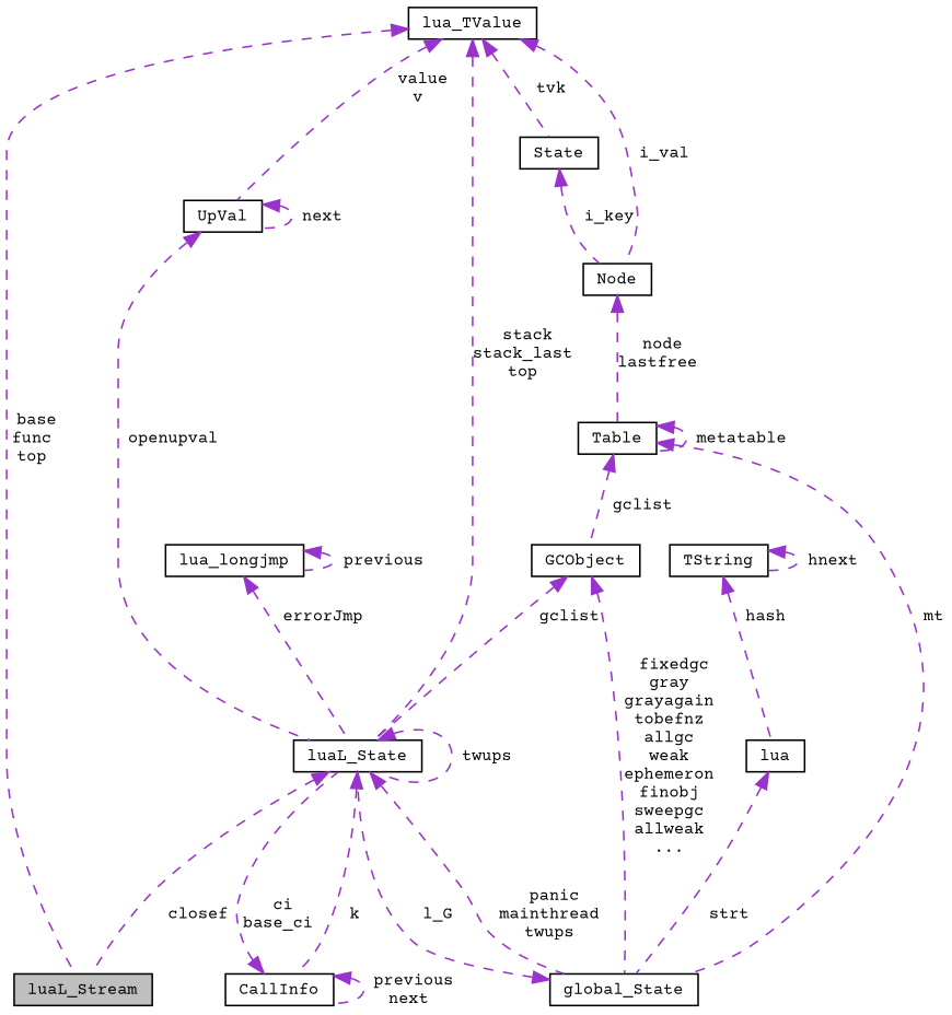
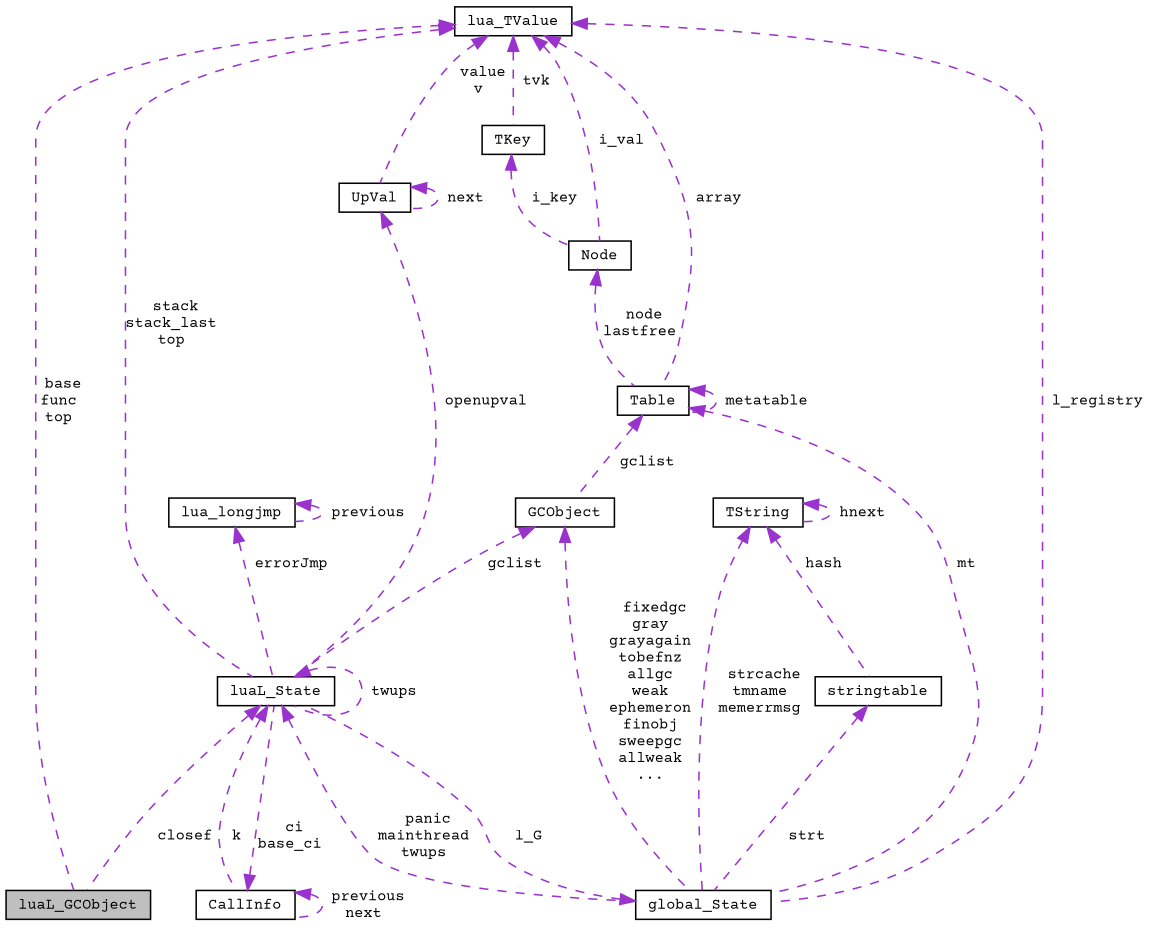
  digraph {
    fontname="Courier Prime"
    node [color=black fillcolor=white fontname="Courier Prime" fontsize=10 shape=record style=filled]
    edge [color=darkorchid3 dir=back fontname="Courier Prime" fontsize=10 labelfontname=Helvetica labelfontsize=10 style=dashed]
-   n1 [fillcolor=grey75 fontcolor=black height=0.2 label=luaL_Stream width=0.4]
+   n1 [fillcolor=grey75 fontcolor=black height=0.2 label=luaL_GCObject width=0.4]
    n2 [height=0.2 label=luaL_State width=0.4]
    n3 [height=0.2 label=global_State width=0.4]
    n4 [height=0.2 label=CallInfo width=0.4]
    n5 [height=0.2 label=UpVal width=0.4]
    n6 [height=0.2 label=lua_TValue width=0.4]
    n7 [height=0.2 label=Table width=0.4]
    n8 [height=0.2 label="Node" width=0.4]
-   n9 [height=0.2 label=State width=0.4]
+   n9 [height=0.2 label=TKey width=0.4]
    n10 [height=0.2 label=GCObject width=0.4]
    n11 [height=0.2 label=lua_longjmp width=0.4]
-   n12 [height=0.2 label=lua width=0.4]
+   n12 [height=0.2 label=stringtable width=0.4]
    n13 [height=0.2 label=TString width=0.4]
    n2 -> n1 [label=" closef"]
    n2 -> n2 [label=" twups"]
    n2 -> n3 [label=" panic\nmainthread\ntwups"]
    n2 -> n4 [label=" k"]
    n3 -> n2 [label=" l_G"]
    n4 -> n2 [label=" ci\nbase_ci"]
    n4 -> n4 [label=" previous\nnext"]
    n5 -> n2 [label=" openupval"]
    n5 -> n5 [label=" next"]
    n6 -> n1 [label=" base\nfunc\ntop"]
    n6 -> n2 [label=" stack\nstack_last\ntop"]
+   n6 -> n3 [label=" l_registry"]
    n6 -> n5 [label=" value\nv"]
+   n6 -> n7 [label=" array"]
    n6 -> n8 [label=" i_val"]
    n6 -> n9 [label=" tvk"]
    n7 -> n3 [label=" mt"]
    n7 -> n7 [label=" metatable"]
    n7 -> n10 [label=" gclist"]
    n8 -> n7 [label=" node\nlastfree"]
    n9 -> n8 [label=" i_key"]
    n10 -> n2 [label=" gclist"]
    n10 -> n3 [label=" fixedgc\ngray\ngrayagain\ntobefnz\nallgc\nweak\nephemeron\nfinobj\nsweepgc\nallweak\n..."]
    n11 -> n2 [label=" errorJmp"]
    n11 -> n11 [label=" previous"]
    n12 -> n3 [label=" strt"]
+   n13 -> n3 [label=" strcache\ntmname\nmemerrmsg"]
    n13 -> n12 [label=" hash"]
    n13 -> n13 [label=" hnext"]
  }
